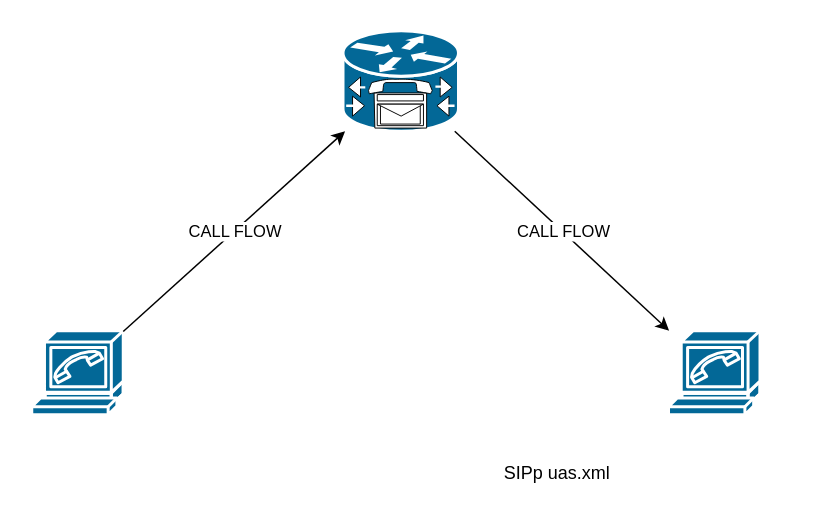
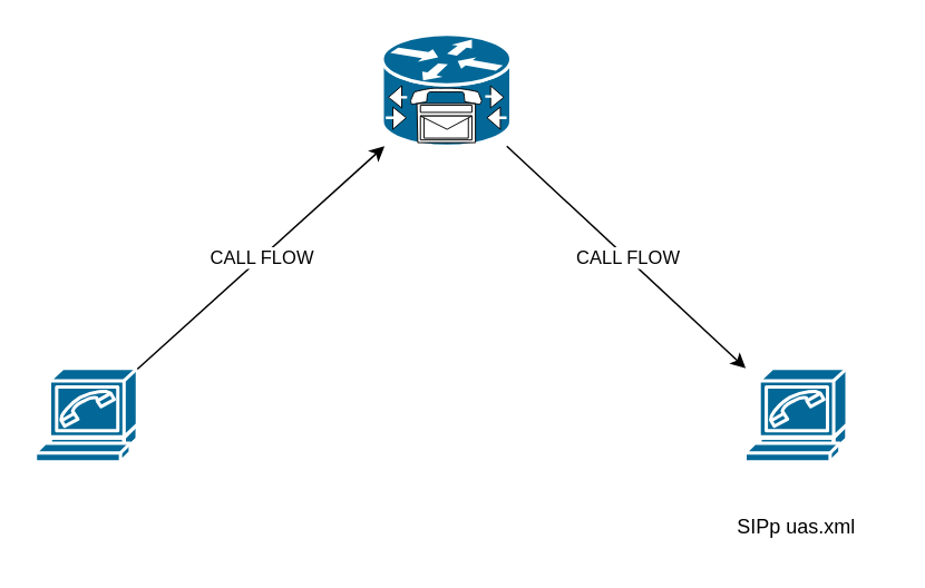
  <mxCell id="0" />
  <mxCell id="1" parent="0" />
- <mxCell id="2" value="SIPp uas.xml" style="text;strokeColor=none;align=center;fillColor=none;html=1;verticalAlign=middle;whiteSpace=wrap;rounded=0;" vertex="1" parent="1"><mxGeometry x="315.5" y="300" width="110" height="30" as="geometry" /></mxCell>
+ <mxCell id="2" value="SIPp uas.xml" style="text;strokeColor=none;align=center;fillColor=none;html=1;verticalAlign=middle;whiteSpace=wrap;rounded=0;" vertex="1" parent="1"><mxGeometry x="420.5" y="300" width="110" height="30" as="geometry" /></mxCell>
  <mxCell id="3" value="" style="shape=mxgraph.cisco.modems_and_phones.softphone;sketch=0;html=1;pointerEvents=1;dashed=0;fillColor=#036897;strokeColor=#ffffff;strokeWidth=2;verticalLabelPosition=bottom;verticalAlign=top;align=center;outlineConnect=0;" vertex="1" parent="1"><mxGeometry x="445" y="220" width="61" height="56" as="geometry" /></mxCell>
  <mxCell id="4" value="" style="shape=mxgraph.cisco.modems_and_phones.softphone;sketch=0;html=1;pointerEvents=1;dashed=0;fillColor=#036897;strokeColor=#ffffff;strokeWidth=2;verticalLabelPosition=bottom;verticalAlign=top;align=center;outlineConnect=0;" vertex="1" parent="1"><mxGeometry x="20.5" y="220" width="61" height="56" as="geometry" /></mxCell>
  <mxCell id="5" value="" style="shape=mxgraph.cisco.misc.cisco_unity_express;sketch=0;html=1;pointerEvents=1;dashed=0;fillColor=#036897;strokeColor=#ffffff;strokeWidth=2;verticalLabelPosition=bottom;verticalAlign=top;align=center;outlineConnect=0;" vertex="1" parent="1"><mxGeometry x="228" y="20" width="77" height="67" as="geometry" /></mxCell>
  <mxCell id="6" value="" style="endArrow=classic;html=1;rounded=0;" edge="1" parent="1" source="4" target="5"><mxGeometry relative="1" as="geometry"><mxPoint x="220.5" y="180" as="sourcePoint" /><mxPoint x="380.5" y="180" as="targetPoint" /></mxGeometry></mxCell>
  <mxCell id="7" value="CALL FLOW" style="edgeLabel;resizable=0;html=1;;align=center;verticalAlign=middle;" connectable="0" vertex="1" parent="6"><mxGeometry relative="1" as="geometry" /></mxCell>
  <mxCell id="8" value="" style="endArrow=classic;html=1;rounded=0;" edge="1" parent="1" source="5" target="3"><mxGeometry relative="1" as="geometry"><mxPoint x="220.5" y="180" as="sourcePoint" /><mxPoint x="380.5" y="180" as="targetPoint" /></mxGeometry></mxCell>
  <mxCell id="9" value="CALL FLOW" style="edgeLabel;resizable=0;html=1;;align=center;verticalAlign=middle;" connectable="0" vertex="1" parent="8"><mxGeometry relative="1" as="geometry" /></mxCell>
